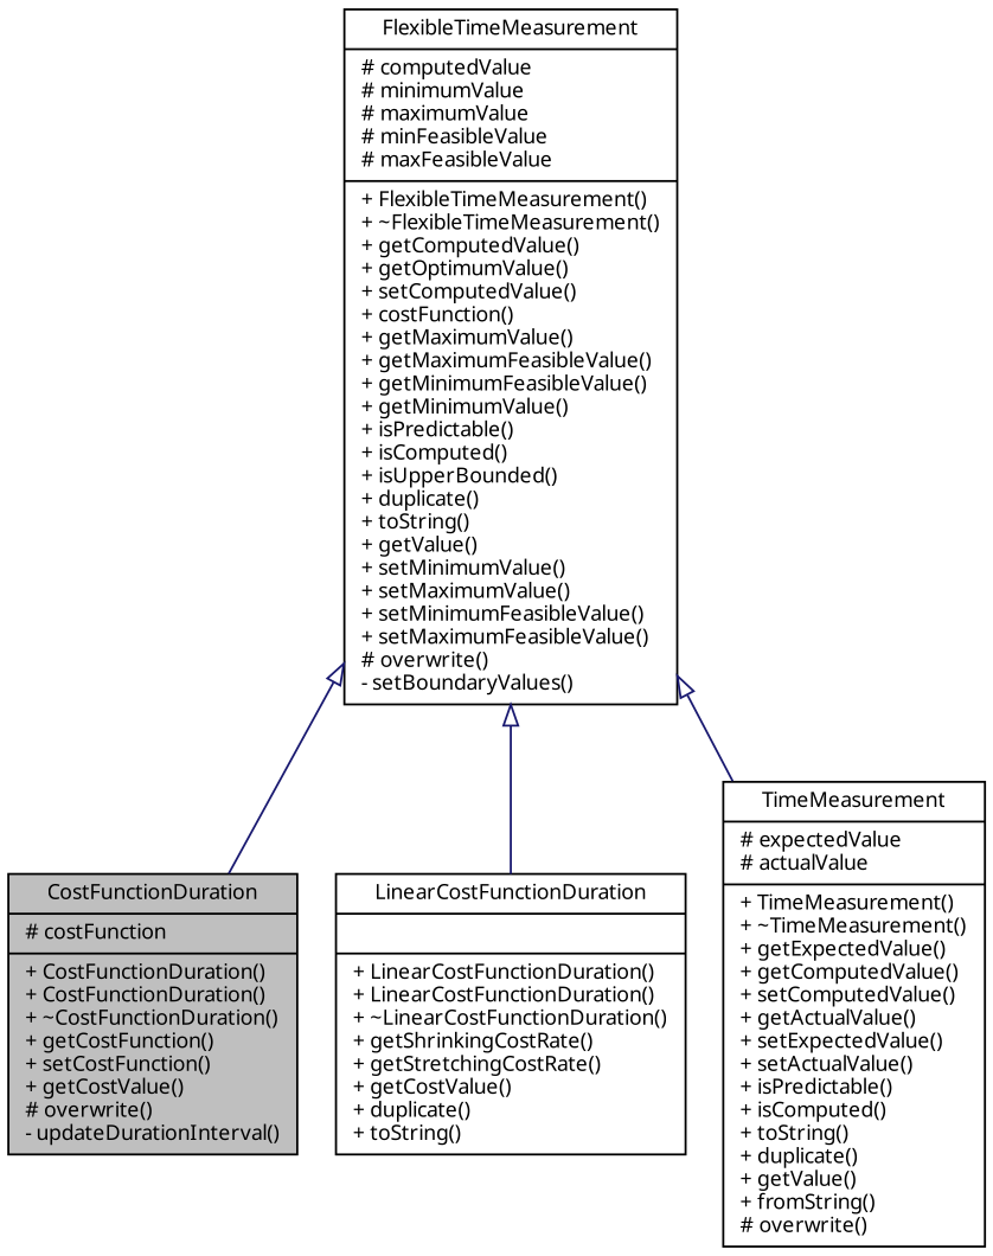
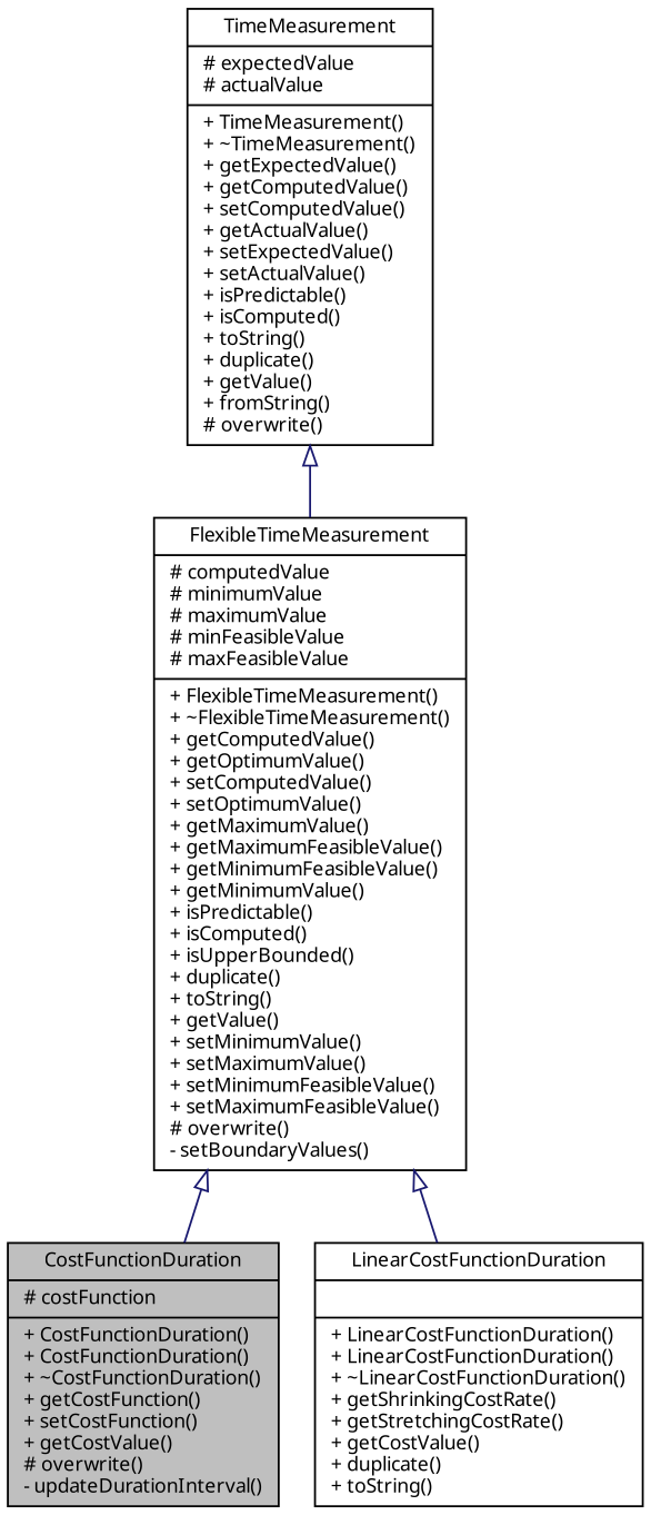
  digraph {
    node [color=black fillcolor=white fontname="FreeSans.ttf" fontsize=10 shape=record style=filled]
    edge [arrowtail=empty color=midnightblue dir=back fontname="FreeSans.ttf" fontsize=10 labelfontname="FreeSans.ttf" labelfontsize=10 style=solid]
    n1 [fillcolor=grey75 fontcolor=black height=0.2 label="{CostFunctionDuration\n|# costFunction\l|+ CostFunctionDuration()\l+ CostFunctionDuration()\l+ ~CostFunctionDuration()\l+ getCostFunction()\l+ setCostFunction()\l+ getCostValue()\l# overwrite()\l- updateDurationInterval()\l}" width=0.4]
    n2 [height=0.2 label="{LinearCostFunctionDuration\n||+ LinearCostFunctionDuration()\l+ LinearCostFunctionDuration()\l+ ~LinearCostFunctionDuration()\l+ getShrinkingCostRate()\l+ getStretchingCostRate()\l+ getCostValue()\l+ duplicate()\l+ toString()\l}" width=0.4]
-   n3 [height=0.2 label="{FlexibleTimeMeasurement\n|# computedValue\l# minimumValue\l# maximumValue\l# minFeasibleValue\l# maxFeasibleValue\l|+ FlexibleTimeMeasurement()\l+ ~FlexibleTimeMeasurement()\l+ getComputedValue()\l+ getOptimumValue()\l+ setComputedValue()\l+ costFunction()\l+ getMaximumValue()\l+ getMaximumFeasibleValue()\l+ getMinimumFeasibleValue()\l+ getMinimumValue()\l+ isPredictable()\l+ isComputed()\l+ isUpperBounded()\l+ duplicate()\l+ toString()\l+ getValue()\l+ setMinimumValue()\l+ setMaximumValue()\l+ setMinimumFeasibleValue()\l+ setMaximumFeasibleValue()\l# overwrite()\l- setBoundaryValues()\l}" width=0.4]
+   n3 [height=0.2 label="{FlexibleTimeMeasurement\n|# computedValue\l# minimumValue\l# maximumValue\l# minFeasibleValue\l# maxFeasibleValue\l|+ FlexibleTimeMeasurement()\l+ ~FlexibleTimeMeasurement()\l+ getComputedValue()\l+ getOptimumValue()\l+ setComputedValue()\l+ setOptimumValue()\l+ getMaximumValue()\l+ getMaximumFeasibleValue()\l+ getMinimumFeasibleValue()\l+ getMinimumValue()\l+ isPredictable()\l+ isComputed()\l+ isUpperBounded()\l+ duplicate()\l+ toString()\l+ getValue()\l+ setMinimumValue()\l+ setMaximumValue()\l+ setMinimumFeasibleValue()\l+ setMaximumFeasibleValue()\l# overwrite()\l- setBoundaryValues()\l}" width=0.4]
    n4 [height=0.2 label="{TimeMeasurement\n|# expectedValue\l# actualValue\l|+ TimeMeasurement()\l+ ~TimeMeasurement()\l+ getExpectedValue()\l+ getComputedValue()\l+ setComputedValue()\l+ getActualValue()\l+ setExpectedValue()\l+ setActualValue()\l+ isPredictable()\l+ isComputed()\l+ toString()\l+ duplicate()\l+ getValue()\l+ fromString()\l# overwrite()\l}" width=0.4]
    n3 -> n1
    n3 -> n2
-   n3 -> n4
+   n4 -> n3
  }
